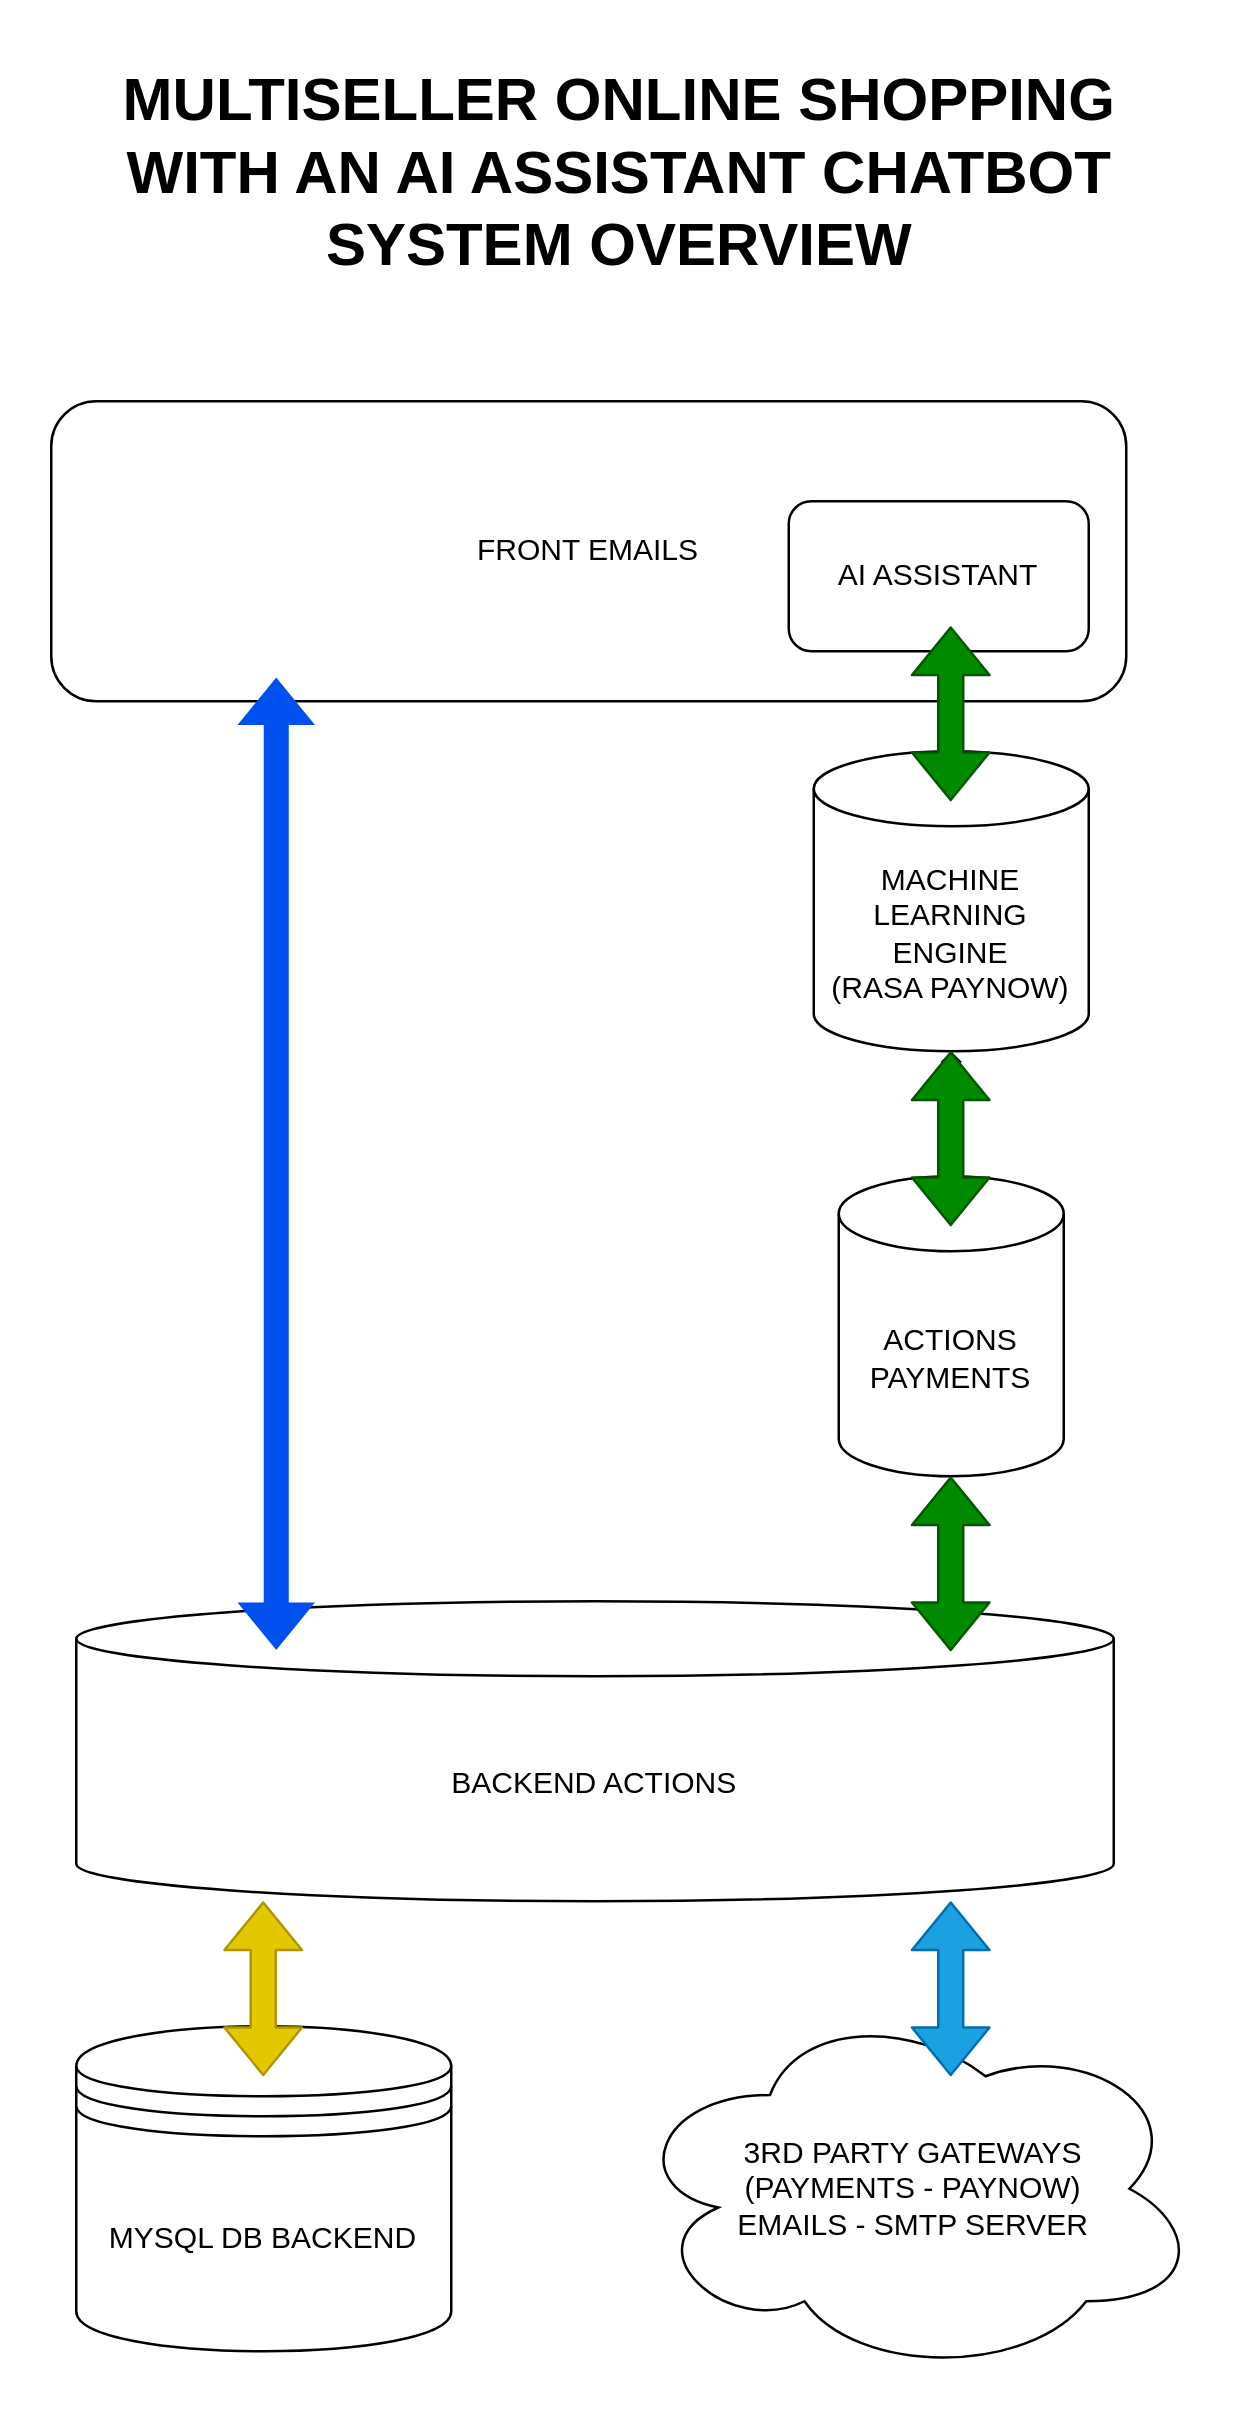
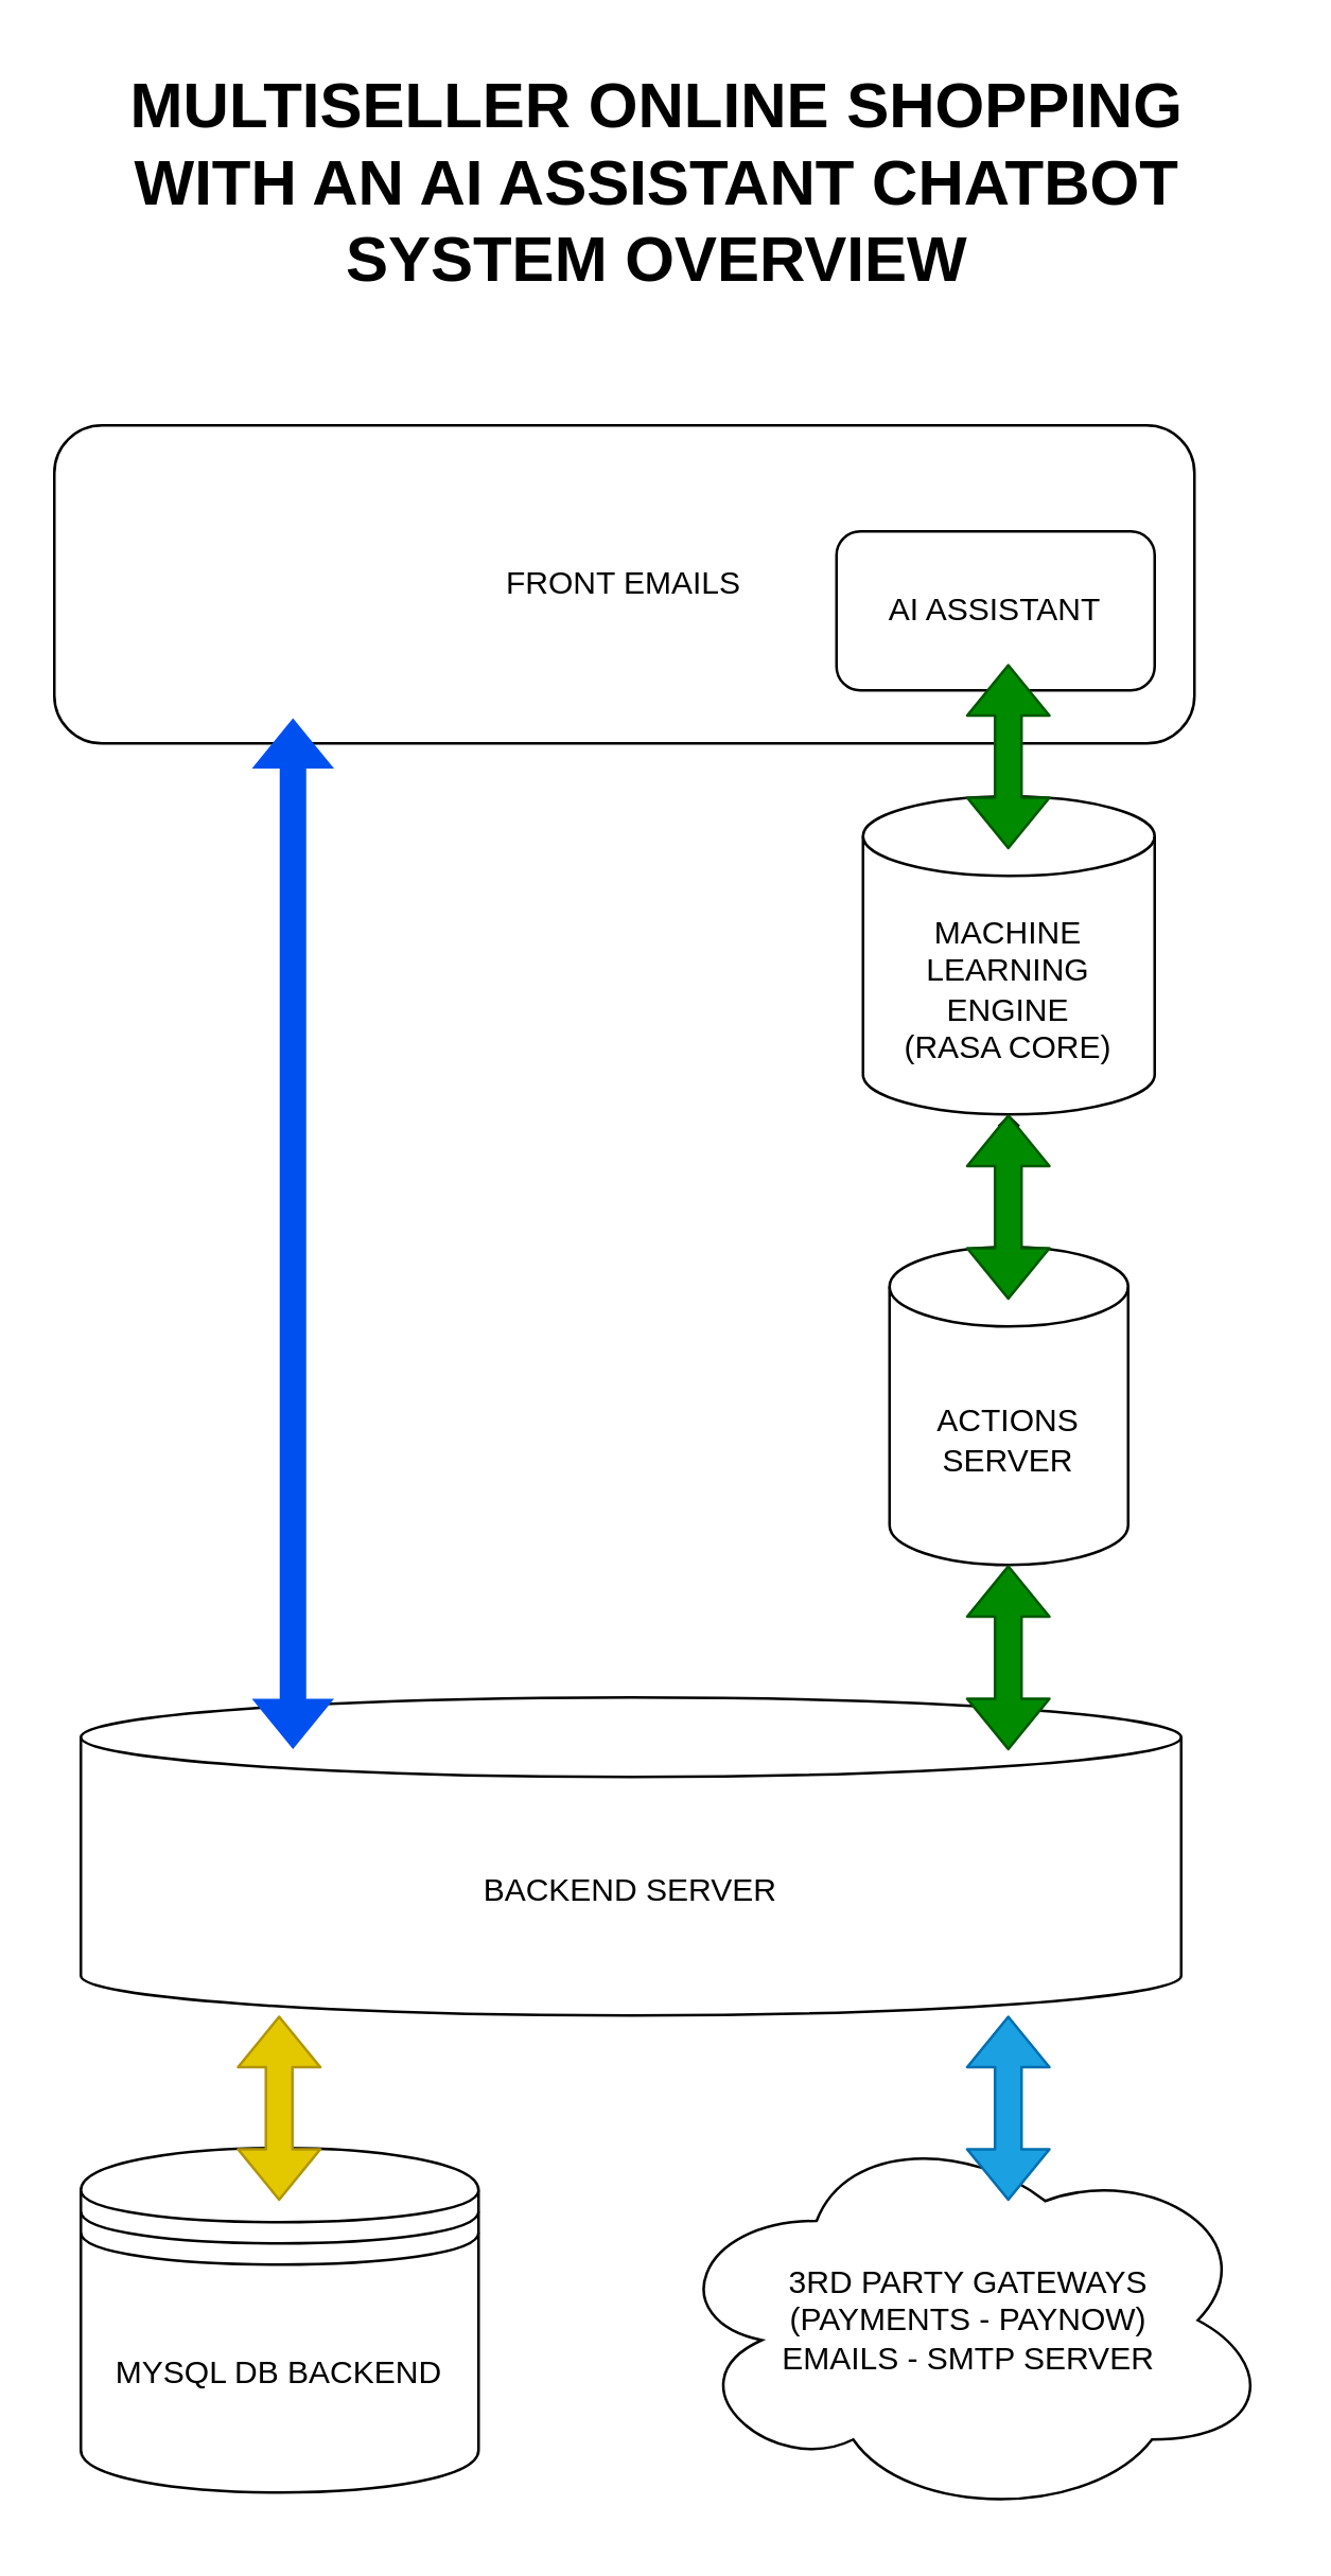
  <mxCell id="0" />
  <mxCell id="1" parent="0" />
  <mxCell id="2" value="FRONT EMAILS" style="rounded=1;whiteSpace=wrap;html=1;" parent="1" vertex="1"><mxGeometry x="20" y="160" width="430" height="120" as="geometry" /></mxCell>
  <mxCell id="3" value="AI ASSISTANT" style="rounded=1;whiteSpace=wrap;html=1;" parent="1" vertex="1"><mxGeometry x="315" y="200" width="120" height="60" as="geometry" /></mxCell>
- <mxCell id="4" value="&lt;span&gt;MACHINE LEARNING ENGINE&lt;/span&gt;&lt;br&gt;&lt;span&gt;(RASA PAYNOW)&lt;/span&gt;" style="shape=cylinder3;whiteSpace=wrap;html=1;boundedLbl=1;backgroundOutline=1;size=15;" parent="1" vertex="1"><mxGeometry x="325" y="300" width="110" height="120" as="geometry" /></mxCell>
+ <mxCell id="4" value="&lt;span&gt;MACHINE LEARNING ENGINE&lt;/span&gt;&lt;br&gt;&lt;span&gt;(RASA CORE)&lt;/span&gt;" style="shape=cylinder3;whiteSpace=wrap;html=1;boundedLbl=1;backgroundOutline=1;size=15;" parent="1" vertex="1"><mxGeometry x="325" y="300" width="110" height="120" as="geometry" /></mxCell>
  <mxCell id="5" value="" style="edgeStyle=none;html=1;startArrow=block;endArrow=diamond;" edge="1" parent="1" source="6" target="4"><mxGeometry relative="1" as="geometry" /></mxCell>
- <mxCell id="6" value="&lt;span&gt;ACTIONS PAYMENTS&lt;/span&gt;" style="shape=cylinder3;whiteSpace=wrap;html=1;boundedLbl=1;backgroundOutline=1;size=15;" parent="1" vertex="1"><mxGeometry x="335" y="470" width="90" height="120" as="geometry" /></mxCell>
- <mxCell id="7" value="BACKEND ACTIONS" style="shape=cylinder3;whiteSpace=wrap;html=1;boundedLbl=1;backgroundOutline=1;size=15;" parent="1" vertex="1"><mxGeometry x="30" y="640" width="415" height="120" as="geometry" /></mxCell>
+ <mxCell id="6" value="&lt;span&gt;ACTIONS SERVER&lt;/span&gt;" style="shape=cylinder3;whiteSpace=wrap;html=1;boundedLbl=1;backgroundOutline=1;size=15;" parent="1" vertex="1"><mxGeometry x="335" y="470" width="90" height="120" as="geometry" /></mxCell>
+ <mxCell id="7" value="BACKEND SERVER" style="shape=cylinder3;whiteSpace=wrap;html=1;boundedLbl=1;backgroundOutline=1;size=15;" parent="1" vertex="1"><mxGeometry x="30" y="640" width="415" height="120" as="geometry" /></mxCell>
  <mxCell id="8" value="MYSQL DB BACKEND" style="shape=datastore;whiteSpace=wrap;html=1;" parent="1" vertex="1"><mxGeometry x="30" y="810" width="150" height="130" as="geometry" /></mxCell>
  <mxCell id="9" value="3RD PARTY GATEWAYS&lt;br&gt;(PAYMENTS - PAYNOW)&lt;br&gt;EMAILS - SMTP SERVER" style="ellipse;shape=cloud;whiteSpace=wrap;html=1;" parent="1" vertex="1"><mxGeometry x="250" y="800" width="230" height="150" as="geometry" /></mxCell>
  <mxCell id="10" value="" style="shape=flexArrow;endArrow=classic;html=1;fillColor=#0050ef;strokeColor=none;startArrow=block;" parent="1" edge="1"><mxGeometry width="50" height="50" relative="1" as="geometry"><mxPoint x="110" y="270" as="sourcePoint" /><mxPoint x="110" y="660" as="targetPoint" /></mxGeometry></mxCell>
  <mxCell id="11" value="" style="shape=flexArrow;endArrow=classic;html=1;fillColor=#008a00;strokeColor=#005700;startArrow=block;" parent="1" edge="1"><mxGeometry width="50" height="50" relative="1" as="geometry"><mxPoint x="379.79" y="250" as="sourcePoint" /><mxPoint x="379.79" y="320" as="targetPoint" /></mxGeometry></mxCell>
  <mxCell id="12" value="" style="shape=flexArrow;endArrow=classic;html=1;fillColor=#008a00;strokeColor=#005700;startArrow=block;" parent="1" edge="1"><mxGeometry width="50" height="50" relative="1" as="geometry"><mxPoint x="379.79" y="420" as="sourcePoint" /><mxPoint x="379.79" y="490" as="targetPoint" /></mxGeometry></mxCell>
  <mxCell id="13" value="" style="shape=flexArrow;endArrow=classic;html=1;fillColor=#008a00;strokeColor=#005700;startArrow=block;" parent="1" edge="1"><mxGeometry width="50" height="50" relative="1" as="geometry"><mxPoint x="379.79" y="590" as="sourcePoint" /><mxPoint x="379.79" y="660" as="targetPoint" /></mxGeometry></mxCell>
  <mxCell id="14" value="" style="shape=flexArrow;endArrow=classic;html=1;fillColor=#e3c800;strokeColor=#B09500;startArrow=block;" parent="1" edge="1"><mxGeometry width="50" height="50" relative="1" as="geometry"><mxPoint x="104.79" y="760" as="sourcePoint" /><mxPoint x="104.79" y="830" as="targetPoint" /></mxGeometry></mxCell>
  <mxCell id="15" value="" style="shape=flexArrow;endArrow=classic;html=1;fillColor=#1ba1e2;strokeColor=#006EAF;startArrow=block;" parent="1" edge="1"><mxGeometry width="50" height="50" relative="1" as="geometry"><mxPoint x="379.79" y="760" as="sourcePoint" /><mxPoint x="379.79" y="830" as="targetPoint" /></mxGeometry></mxCell>
  <mxCell id="16" value="&lt;h1&gt;MULTISELLER ONLINE SHOPPING WITH AN AI ASSISTANT CHATBOT SYSTEM OVERVIEW&lt;/h1&gt;" style="text;html=1;strokeColor=none;fillColor=none;spacing=5;spacingTop=-20;whiteSpace=wrap;overflow=hidden;rounded=0;align=center;" parent="1" vertex="1"><mxGeometry x="20" y="20" width="455" height="120" as="geometry" /></mxCell>
